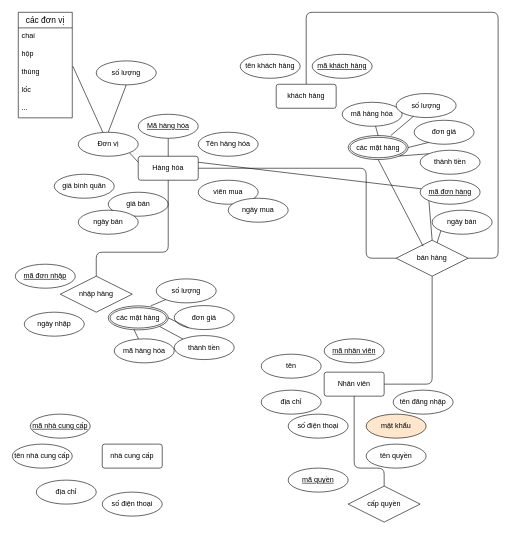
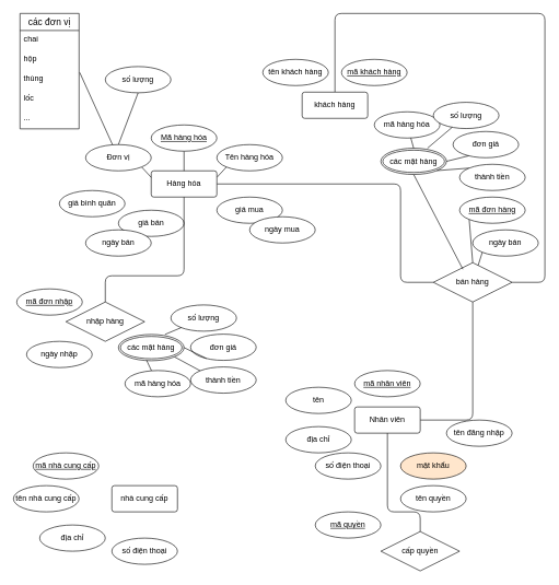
  <mxCell id="0" />
  <mxCell id="1" parent="0" />
- <mxCell id="2" style="edgeStyle=none;html=1;exitX=1;exitY=0.25;exitDx=0;exitDy=0;endArrow=none;endFill=0;" edge="1" parent="1" source="4" target="33"><mxGeometry relative="1" as="geometry" /></mxCell>
+ <mxCell id="2" style="edgeStyle=none;html=1;exitX=1;exitY=0.25;exitDx=0;exitDy=0;entryX=0;entryY=1;entryDx=0;entryDy=0;endArrow=none;endFill=0;" edge="1" parent="1" source="4" target="12"><mxGeometry relative="1" as="geometry" /></mxCell>
  <mxCell id="3" style="edgeStyle=none;html=1;exitX=1;exitY=0.5;exitDx=0;exitDy=0;entryX=0;entryY=0.5;entryDx=0;entryDy=0;endArrow=none;endFill=0;" edge="1" parent="1" source="4" target="23"><mxGeometry relative="1" as="geometry"><Array as="points"><mxPoint x="610" y="280" /><mxPoint x="610" y="430" /></Array></mxGeometry></mxCell>
  <mxCell id="4" value="Hàng hóa" style="rounded=1;arcSize=10;whiteSpace=wrap;html=1;align=center;" vertex="1" parent="1"><mxGeometry x="230" y="260" width="100" height="40" as="geometry" /></mxCell>
  <mxCell id="5" style="edgeStyle=none;html=1;exitX=1;exitY=0.5;exitDx=0;exitDy=0;entryX=0.5;entryY=1;entryDx=0;entryDy=0;endArrow=none;endFill=0;" edge="1" parent="1" source="6" target="23"><mxGeometry relative="1" as="geometry"><Array as="points"><mxPoint x="720" y="640" /></Array></mxGeometry></mxCell>
  <mxCell id="6" value="Nhân viên" style="rounded=1;arcSize=10;whiteSpace=wrap;html=1;align=center;" vertex="1" parent="1"><mxGeometry x="540" y="620" width="100" height="40" as="geometry" /></mxCell>
  <mxCell id="7" style="edgeStyle=none;html=1;entryX=0.5;entryY=0;entryDx=0;entryDy=0;endArrow=none;endFill=0;" edge="1" parent="1" source="8" target="4"><mxGeometry relative="1" as="geometry" /></mxCell>
  <mxCell id="8" value="Mã hàng hóa" style="ellipse;whiteSpace=wrap;html=1;align=center;fontStyle=4;" vertex="1" parent="1"><mxGeometry x="230" y="190" width="100" height="40" as="geometry" /></mxCell>
  <mxCell id="9" style="edgeStyle=none;html=1;exitX=1;exitY=1;exitDx=0;exitDy=0;entryX=0;entryY=0.25;entryDx=0;entryDy=0;endArrow=none;endFill=0;" edge="1" parent="1" source="11" target="4"><mxGeometry relative="1" as="geometry" /></mxCell>
  <mxCell id="10" style="edgeStyle=none;html=1;exitX=0.5;exitY=0;exitDx=0;exitDy=0;entryX=0.5;entryY=1;entryDx=0;entryDy=0;endArrow=none;endFill=0;" edge="1" parent="1" source="11" target="36"><mxGeometry relative="1" as="geometry" /></mxCell>
  <mxCell id="11" value="Đơn vị" style="ellipse;whiteSpace=wrap;html=1;align=center;" vertex="1" parent="1"><mxGeometry x="130" y="220" width="100" height="40" as="geometry" /></mxCell>
  <mxCell id="12" value="Tên hàng hóa" style="ellipse;whiteSpace=wrap;html=1;align=center;" vertex="1" parent="1"><mxGeometry x="330" y="220" width="100" height="40" as="geometry" /></mxCell>
- <mxCell id="13" value="viên mua" style="ellipse;whiteSpace=wrap;html=1;align=center;" vertex="1" parent="1"><mxGeometry x="330" y="300" width="100" height="40" as="geometry" /></mxCell>
+ <mxCell id="13" value="giá mua" style="ellipse;whiteSpace=wrap;html=1;align=center;" vertex="1" parent="1"><mxGeometry x="330" y="300" width="100" height="40" as="geometry" /></mxCell>
  <mxCell id="14" value="giá bán" style="ellipse;whiteSpace=wrap;html=1;align=center;" vertex="1" parent="1"><mxGeometry x="180" y="320" width="100" height="40" as="geometry" /></mxCell>
  <mxCell id="15" value="ngày mua" style="ellipse;whiteSpace=wrap;html=1;align=center;" vertex="1" parent="1"><mxGeometry x="380" y="330" width="100" height="40" as="geometry" /></mxCell>
  <mxCell id="16" value="ngày bán" style="ellipse;whiteSpace=wrap;html=1;align=center;" vertex="1" parent="1"><mxGeometry x="130" y="350" width="100" height="40" as="geometry" /></mxCell>
  <mxCell id="17" value="giá bình quân" style="ellipse;whiteSpace=wrap;html=1;align=center;" vertex="1" parent="1"><mxGeometry x="90" y="290" width="100" height="40" as="geometry" /></mxCell>
  <mxCell id="18" style="edgeStyle=none;html=1;exitX=0.5;exitY=0;exitDx=0;exitDy=0;entryX=0.5;entryY=1;entryDx=0;entryDy=0;endArrow=none;endFill=0;" edge="1" parent="1" source="19" target="4"><mxGeometry relative="1" as="geometry"><Array as="points"><mxPoint x="160" y="420" /><mxPoint x="280" y="420" /></Array></mxGeometry></mxCell>
  <mxCell id="19" value="nhập hàng" style="shape=rhombus;perimeter=rhombusPerimeter;whiteSpace=wrap;html=1;align=center;" vertex="1" parent="1"><mxGeometry x="100" y="460" width="120" height="60" as="geometry" /></mxCell>
  <mxCell id="20" style="edgeStyle=none;html=1;endArrow=none;endFill=0;exitX=1.011;exitY=0.133;exitDx=0;exitDy=0;exitPerimeter=0;" edge="1" parent="1" source="27" target="11"><mxGeometry relative="1" as="geometry"><mxPoint x="128" y="110" as="sourcePoint" /></mxGeometry></mxCell>
  <mxCell id="21" style="edgeStyle=none;html=1;exitX=0.5;exitY=0;exitDx=0;exitDy=0;entryX=0;entryY=1;entryDx=0;entryDy=0;endArrow=none;endFill=0;" edge="1" parent="1" source="23" target="33"><mxGeometry relative="1" as="geometry"><mxPoint x="707.04" y="395.02" as="sourcePoint" /></mxGeometry></mxCell>
  <mxCell id="22" style="edgeStyle=none;html=1;exitX=1;exitY=0.5;exitDx=0;exitDy=0;entryX=0.5;entryY=0;entryDx=0;entryDy=0;endArrow=none;endFill=0;" edge="1" parent="1" source="23" target="30"><mxGeometry relative="1" as="geometry"><Array as="points"><mxPoint x="830" y="430" /><mxPoint x="830" y="20" /><mxPoint x="510" y="20" /></Array></mxGeometry></mxCell>
  <mxCell id="23" value="bán hàng" style="shape=rhombus;perimeter=rhombusPerimeter;whiteSpace=wrap;html=1;align=center;" vertex="1" parent="1"><mxGeometry x="660" y="400" width="120" height="60" as="geometry" /></mxCell>
  <mxCell id="24" value="các đơn vị" style="swimlane;fontStyle=0;childLayout=stackLayout;horizontal=1;startSize=26;horizontalStack=0;resizeParent=1;resizeParentMax=0;resizeLast=0;collapsible=1;marginBottom=0;align=center;fontSize=14;" vertex="1" parent="1"><mxGeometry x="30" y="20" width="90" height="176" as="geometry" /></mxCell>
  <mxCell id="25" value="chai" style="text;strokeColor=none;fillColor=none;spacingLeft=4;spacingRight=4;overflow=hidden;rotatable=0;points=[[0,0.5],[1,0.5]];portConstraint=eastwest;fontSize=12;" vertex="1" parent="24"><mxGeometry y="26" width="90" height="30" as="geometry" /></mxCell>
  <mxCell id="26" value="hộp" style="text;strokeColor=none;fillColor=none;spacingLeft=4;spacingRight=4;overflow=hidden;rotatable=0;points=[[0,0.5],[1,0.5]];portConstraint=eastwest;fontSize=12;" vertex="1" parent="24"><mxGeometry y="56" width="90" height="30" as="geometry" /></mxCell>
  <mxCell id="27" value="thùng" style="text;strokeColor=none;fillColor=none;spacingLeft=4;spacingRight=4;overflow=hidden;rotatable=0;points=[[0,0.5],[1,0.5]];portConstraint=eastwest;fontSize=12;" vertex="1" parent="24"><mxGeometry y="86" width="90" height="30" as="geometry" /></mxCell>
  <mxCell id="28" value="lốc" style="text;strokeColor=none;fillColor=none;spacingLeft=4;spacingRight=4;overflow=hidden;rotatable=0;points=[[0,0.5],[1,0.5]];portConstraint=eastwest;fontSize=12;" vertex="1" parent="24"><mxGeometry y="116" width="90" height="30" as="geometry" /></mxCell>
  <mxCell id="29" value="..." style="text;strokeColor=none;fillColor=none;spacingLeft=4;spacingRight=4;overflow=hidden;rotatable=0;points=[[0,0.5],[1,0.5]];portConstraint=eastwest;fontSize=12;" vertex="1" parent="24"><mxGeometry y="146" width="90" height="30" as="geometry" /></mxCell>
  <mxCell id="30" value="khách hàng" style="rounded=1;arcSize=10;whiteSpace=wrap;html=1;align=center;" vertex="1" parent="1"><mxGeometry x="460" y="140" width="100" height="40" as="geometry" /></mxCell>
  <mxCell id="31" value="tên khách hàng" style="ellipse;whiteSpace=wrap;html=1;align=center;" vertex="1" parent="1"><mxGeometry x="400" y="90" width="100" height="40" as="geometry" /></mxCell>
  <mxCell id="32" value="mã khách hàng" style="ellipse;whiteSpace=wrap;html=1;align=center;fontStyle=4;" vertex="1" parent="1"><mxGeometry x="520" y="90" width="100" height="40" as="geometry" /></mxCell>
  <mxCell id="33" value="mã đơn hàng" style="ellipse;whiteSpace=wrap;html=1;align=center;fontStyle=4;" vertex="1" parent="1"><mxGeometry x="700" y="300" width="100" height="40" as="geometry" /></mxCell>
  <mxCell id="34" style="edgeStyle=none;html=1;exitX=0;exitY=1;exitDx=0;exitDy=0;endArrow=none;endFill=0;" edge="1" parent="1" source="35" target="23"><mxGeometry relative="1" as="geometry"><mxPoint x="720" y="400" as="targetPoint" /></mxGeometry></mxCell>
  <mxCell id="35" value="ngày bán" style="ellipse;whiteSpace=wrap;html=1;align=center;" vertex="1" parent="1"><mxGeometry x="720" y="350" width="100" height="40" as="geometry" /></mxCell>
  <mxCell id="36" value="số lượng" style="ellipse;whiteSpace=wrap;html=1;align=center;" vertex="1" parent="1"><mxGeometry x="160" y="101" width="100" height="40" as="geometry" /></mxCell>
  <mxCell id="37" value="mã nhân viên" style="ellipse;whiteSpace=wrap;html=1;align=center;fontStyle=4;" vertex="1" parent="1"><mxGeometry x="540" y="564.5" width="100" height="40" as="geometry" /></mxCell>
  <mxCell id="38" value="tên" style="ellipse;whiteSpace=wrap;html=1;align=center;" vertex="1" parent="1"><mxGeometry x="435" y="590" width="100" height="40" as="geometry" /></mxCell>
  <mxCell id="39" value="địa chỉ" style="ellipse;whiteSpace=wrap;html=1;align=center;" vertex="1" parent="1"><mxGeometry x="435" y="650" width="100" height="40" as="geometry" /></mxCell>
  <mxCell id="40" value="số điện thoại" style="ellipse;whiteSpace=wrap;html=1;align=center;" vertex="1" parent="1"><mxGeometry x="480" y="690" width="100" height="40" as="geometry" /></mxCell>
- <mxCell id="41" value="tên đăng nhập" style="ellipse;whiteSpace=wrap;html=1;align=center;" vertex="1" parent="1"><mxGeometry x="655" y="650" width="100" height="40" as="geometry" /></mxCell>
+ <mxCell id="41" value="tên đăng nhập" style="ellipse;whiteSpace=wrap;html=1;align=center;" vertex="1" parent="1"><mxGeometry x="680" y="640" width="100" height="40" as="geometry" /></mxCell>
  <mxCell id="42" value="mật khẩu" style="ellipse;whiteSpace=wrap;html=1;align=center;fillColor=#ffe6cc;" vertex="1" parent="1"><mxGeometry x="610" y="690" width="100" height="40" as="geometry" /></mxCell>
  <mxCell id="43" value="mã quyền" style="ellipse;whiteSpace=wrap;html=1;align=center;fontStyle=4;" vertex="1" parent="1"><mxGeometry x="480" y="780" width="100" height="40" as="geometry" /></mxCell>
  <mxCell id="44" value="tên quyền" style="ellipse;whiteSpace=wrap;html=1;align=center;" vertex="1" parent="1"><mxGeometry x="610" y="740" width="100" height="40" as="geometry" /></mxCell>
  <mxCell id="45" style="edgeStyle=none;html=1;exitX=0.5;exitY=0;exitDx=0;exitDy=0;entryX=0.5;entryY=1;entryDx=0;entryDy=0;endArrow=none;endFill=0;" edge="1" parent="1" source="46" target="6"><mxGeometry relative="1" as="geometry"><Array as="points"><mxPoint x="640" y="780" /><mxPoint x="590" y="780" /></Array></mxGeometry></mxCell>
  <mxCell id="46" value="cấp quyền" style="shape=rhombus;perimeter=rhombusPerimeter;whiteSpace=wrap;html=1;align=center;" vertex="1" parent="1"><mxGeometry x="580" y="810" width="120" height="60" as="geometry" /></mxCell>
  <mxCell id="47" style="edgeStyle=none;html=1;exitX=0.5;exitY=1;exitDx=0;exitDy=0;entryX=0.375;entryY=0.167;entryDx=0;entryDy=0;endArrow=none;endFill=0;entryPerimeter=0;" edge="1" parent="1" source="52" target="23"><mxGeometry relative="1" as="geometry"><mxPoint x="690" y="389.02" as="targetPoint" /></mxGeometry></mxCell>
  <mxCell id="48" value="nhà cung cấp" style="rounded=1;arcSize=10;whiteSpace=wrap;html=1;align=center;" vertex="1" parent="1"><mxGeometry x="170" y="740" width="100" height="40" as="geometry" /></mxCell>
  <mxCell id="49" value="mã nhà cung cấp" style="ellipse;whiteSpace=wrap;html=1;align=center;fontStyle=4;" vertex="1" parent="1"><mxGeometry x="50" y="690" width="100" height="40" as="geometry" /></mxCell>
  <mxCell id="50" value="mã đơn nhập" style="ellipse;whiteSpace=wrap;html=1;align=center;fontStyle=4;" vertex="1" parent="1"><mxGeometry x="25" y="440" width="100" height="40" as="geometry" /></mxCell>
  <mxCell id="51" value="" style="group" vertex="1" connectable="0" parent="1"><mxGeometry x="570" y="155.5" width="230" height="134.5" as="geometry" /></mxCell>
  <mxCell id="52" value="các mặt hàng" style="ellipse;shape=doubleEllipse;margin=3;whiteSpace=wrap;html=1;align=center;" vertex="1" parent="51"><mxGeometry x="10" y="70" width="100" height="40" as="geometry" /></mxCell>
  <mxCell id="53" value="mã hàng hóa" style="ellipse;whiteSpace=wrap;html=1;align=center;" vertex="1" parent="51"><mxGeometry y="14.5" width="100" height="40" as="geometry" /></mxCell>
  <mxCell id="54" style="edgeStyle=none;html=1;exitX=0.5;exitY=0;exitDx=0;exitDy=0;endArrow=none;endFill=0;" edge="1" parent="51" source="52" target="53"><mxGeometry relative="1" as="geometry" /></mxCell>
  <mxCell id="55" value="đơn giá" style="ellipse;whiteSpace=wrap;html=1;align=center;" vertex="1" parent="51"><mxGeometry x="120" y="44.5" width="100" height="40" as="geometry" /></mxCell>
  <mxCell id="56" style="edgeStyle=none;html=1;exitX=1;exitY=0.5;exitDx=0;exitDy=0;entryX=0.24;entryY=0.925;entryDx=0;entryDy=0;entryPerimeter=0;endArrow=none;endFill=0;" edge="1" parent="51" source="52" target="55"><mxGeometry relative="1" as="geometry" /></mxCell>
  <mxCell id="57" value="số lượng" style="ellipse;whiteSpace=wrap;html=1;align=center;" vertex="1" parent="51"><mxGeometry x="90" width="100" height="40" as="geometry" /></mxCell>
  <mxCell id="58" style="edgeStyle=none;html=1;exitX=0.71;exitY=0;exitDx=0;exitDy=0;endArrow=none;endFill=0;exitPerimeter=0;" edge="1" parent="51" source="52" target="57"><mxGeometry relative="1" as="geometry" /></mxCell>
  <mxCell id="59" style="edgeStyle=none;html=1;exitX=0;exitY=0;exitDx=0;exitDy=0;entryX=1;entryY=1;entryDx=0;entryDy=0;endArrow=none;endFill=0;" edge="1" parent="51" source="60" target="52"><mxGeometry relative="1" as="geometry" /></mxCell>
  <mxCell id="60" value="thành tiền" style="ellipse;whiteSpace=wrap;html=1;align=center;" vertex="1" parent="51"><mxGeometry x="130" y="94.5" width="100" height="40" as="geometry" /></mxCell>
  <mxCell id="61" value="" style="group" vertex="1" connectable="0" parent="1"><mxGeometry x="160" y="454.5" width="230" height="150" as="geometry" /></mxCell>
  <mxCell id="62" value="các mặt hàng" style="ellipse;shape=doubleEllipse;margin=3;whiteSpace=wrap;html=1;align=center;" vertex="1" parent="61"><mxGeometry x="20" y="55" width="100" height="40" as="geometry" /></mxCell>
  <mxCell id="63" value="đơn giá" style="ellipse;whiteSpace=wrap;html=1;align=center;" vertex="1" parent="61"><mxGeometry x="130" y="54.5" width="100" height="40" as="geometry" /></mxCell>
  <mxCell id="64" style="edgeStyle=none;html=1;exitX=1;exitY=0.5;exitDx=0;exitDy=0;entryX=0.24;entryY=0.925;entryDx=0;entryDy=0;entryPerimeter=0;endArrow=none;endFill=0;" edge="1" parent="61" source="62" target="63"><mxGeometry relative="1" as="geometry" /></mxCell>
  <mxCell id="65" value="số lượng" style="ellipse;whiteSpace=wrap;html=1;align=center;" vertex="1" parent="61"><mxGeometry x="100" y="10" width="100" height="40" as="geometry" /></mxCell>
  <mxCell id="66" style="edgeStyle=none;html=1;exitX=0.71;exitY=0;exitDx=0;exitDy=0;endArrow=none;endFill=0;exitPerimeter=0;" edge="1" parent="61" source="62" target="65"><mxGeometry relative="1" as="geometry" /></mxCell>
  <mxCell id="67" style="edgeStyle=none;html=1;exitX=0;exitY=0;exitDx=0;exitDy=0;entryX=1;entryY=1;entryDx=0;entryDy=0;endArrow=none;endFill=0;" edge="1" parent="61" source="68" target="62"><mxGeometry relative="1" as="geometry" /></mxCell>
  <mxCell id="68" value="thành tiền" style="ellipse;whiteSpace=wrap;html=1;align=center;" vertex="1" parent="61"><mxGeometry x="130" y="104.5" width="100" height="40" as="geometry" /></mxCell>
  <mxCell id="69" value="mã hàng hóa" style="ellipse;whiteSpace=wrap;html=1;align=center;" vertex="1" parent="61"><mxGeometry x="30" y="110" width="100" height="40" as="geometry" /></mxCell>
  <mxCell id="70" style="edgeStyle=none;html=1;endArrow=none;endFill=0;exitX=0.43;exitY=0.988;exitDx=0;exitDy=0;exitPerimeter=0;" edge="1" parent="61" source="62" target="69"><mxGeometry relative="1" as="geometry"><mxPoint x="90" y="100" as="sourcePoint" /></mxGeometry></mxCell>
  <mxCell id="71" value="ngày nhập" style="ellipse;whiteSpace=wrap;html=1;align=center;" vertex="1" parent="1"><mxGeometry x="40" y="520" width="100" height="40" as="geometry" /></mxCell>
  <mxCell id="72" value="tên nhà cung cấp" style="ellipse;whiteSpace=wrap;html=1;align=center;" vertex="1" parent="1"><mxGeometry x="20" y="740" width="100" height="40" as="geometry" /></mxCell>
  <mxCell id="73" value="địa chỉ" style="ellipse;whiteSpace=wrap;html=1;align=center;" vertex="1" parent="1"><mxGeometry x="60" y="800" width="100" height="40" as="geometry" /></mxCell>
  <mxCell id="74" value="số điện thoại" style="ellipse;whiteSpace=wrap;html=1;align=center;" vertex="1" parent="1"><mxGeometry x="170" y="820" width="100" height="40" as="geometry" /></mxCell>
